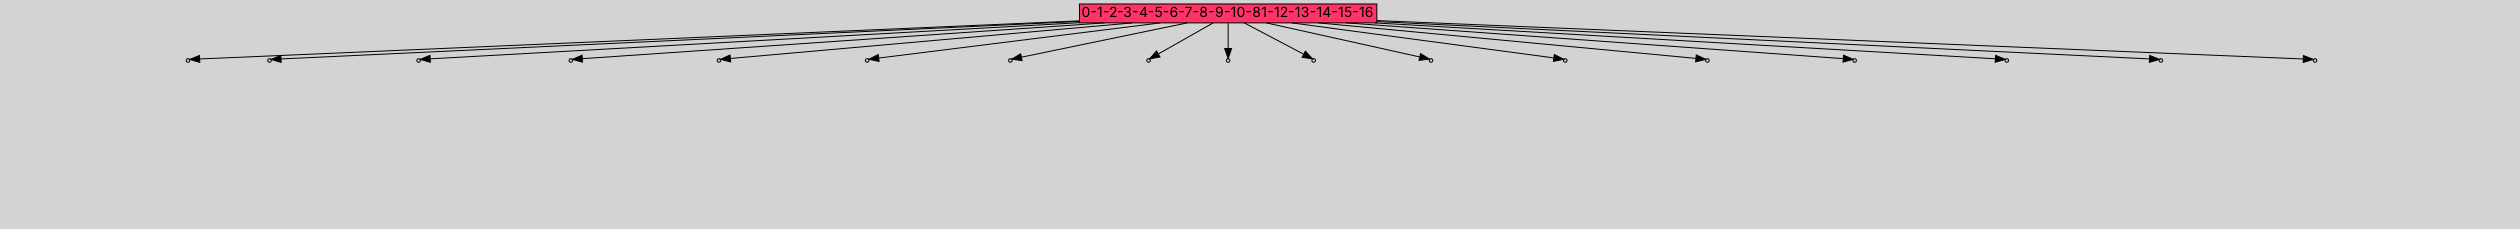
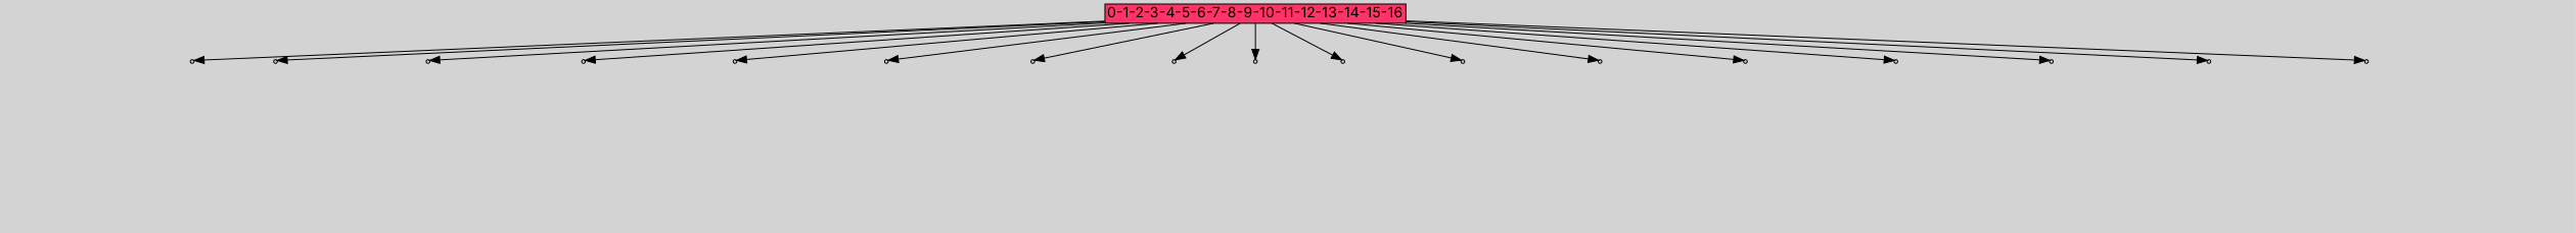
  digraph {
    bgcolor=lightgray
    fontname=Inter
    node [shape=box style=filled fontname=Inter]
    edge [fontname=Inter]
-   n1 [fillcolor="#ff3366" height=0 label="0-1-2-3-4-5-6-7-8-9-10-81-12-13-14-15-16" margin=0.03 width=0]
+   n1 [fillcolor="#ff3366" height=0 label="0-1-2-3-4-5-6-7-8-9-10-11-12-13-14-15-16" margin=0.03 width=0]
    n2 [fillcolor="#cccccc" label=1 shape=point]
    n3 [fillcolor="#cccccc" label=1 shape=point]
    n4 [fillcolor="#cccccc" label=1 shape=point]
    n5 [fillcolor="#cccccc" label=1 shape=point]
    n6 [fillcolor="#cccccc" label=1 shape=point]
    n7 [fillcolor="#cccccc" label=1 shape=point]
    n8 [fillcolor="#cccccc" label=1 shape=point]
    n9 [fillcolor="#cccccc" label=1 shape=point]
    n10 [fillcolor="#cccccc" label=1 shape=point]
    n11 [fillcolor="#cccccc" label=1 shape=point]
    n12 [fillcolor="#cccccc" label=1 shape=point]
    n13 [fillcolor="#cccccc" label=1 shape=point]
    n14 [fillcolor="#cccccc" label=1 shape=point]
    n15 [fillcolor="#cccccc" label=1 shape=point]
    n16 [fillcolor="#cccccc" label=1 shape=point]
    n17 [fillcolor="#cccccc" label=1 shape=point]
    n18 [fillcolor="#cccccc" label=1 shape=point]
    n19 [label="15|2&1|93#0|272&#92;n3|1&0|26#1|345&#92;n4|0&0|41#1|144&#92;n" style=invis]
    n20 [label="19|0&1|23#0|91&#92;n" style=invis]
    n21 [label="18|5&1|260#1|103&#92;n1|0&1|148#0|261&#92;n" style=invis]
    n22 [label="9|5&1|60#1|226&#92;n19|7&0|181#0|0&#92;n13|0&0|373#0|279&#92;n" style=invis]
    n23 [label="19|0&1|228#1|81&#92;n" style=invis]
    n24 [label="0|6&1|172#1|127&#92;n9|4&0|262#0|217&#92;n18|1&0|52#0|113&#92;n13|3&0|273#1|73&#92;n4|0&1|87#0|219&#92;n" style=invis]
    n25 [label="19|6&1|113#1|78&#92;n2|7&0|126#1|150&#92;n15|0&0|191#0|181&#92;n" style=invis]
    n26 [label="0|0&1|11#1|101&#92;n" style=invis]
    n27 [label="15|0&1|193#0|68&#92;n" style=invis]
    n28 [label="14|0&1|153#1|104&#92;n8|0&0|304#0|314&#92;n0|0&0|280#1|215&#92;n" style=invis]
    n29 [label="9|3&1|86#1|171&#92;n8|6&0|219#0|116&#92;n19|7&0|75#1|83&#92;n17|4&0|79#0|114&#92;n13|1&1|107#1|171&#92;n13|7&0|28#0|134&#92;n4|0&0|65#0|95&#92;n" style=invis]
    n30 [label="6|2&1|158#0|149&#92;n19|6&1|85#0|140&#92;n13|7&0|10#0|78&#92;n11|6&1|191#0|327&#92;n1|1&1|309#0|294&#92;n11|4&1|117#0|337&#92;n11|5&0|156#1|298&#92;n14|0&0|349#1|168&#92;n" style=invis]
    n31 [label="1|1&1|165#1|23&#92;n17|3&0|105#1|43&#92;n7|0&0|235#1|98&#92;n" style=invis]
    n32 [label="16|1&1|61#0|112&#92;n12|0&0|369#1|206&#92;n" style=invis]
    n33 [label="11|5&1|84#1|111&#92;n16|0&0|357#0|230&#92;n" style=invis]
    n34 [label="17|5&1|102#1|135&#92;n1|3&1|65#1|115&#92;n1|1&1|62#0|347&#92;n10|3&0|205#0|161&#92;n11|4&0|51#1|72&#92;n11|7&0|196#1|134&#92;n2|0&0|71#1|221&#92;n" style=invis]
    n35 [label="6|6&1|169#0|327&#92;n13|0&0|358#1|178&#92;n3|0&1|125#0|208&#92;n" style=invis]
    n1 -> n2
    n1 -> n3
    n1 -> n4
    n1 -> n5
    n1 -> n6
    n1 -> n7
    n1 -> n8
    n1 -> n9
    n1 -> n10
    n1 -> n11
    n1 -> n12
    n1 -> n13
    n1 -> n14
    n1 -> n15
    n1 -> n16
    n1 -> n17
    n1 -> n18
    n2 -> n19 [style=invis]
    n3 -> n20 [style=invis]
    n4 -> n21 [style=invis]
    n5 -> n22 [style=invis]
    n6 -> n23 [style=invis]
    n7 -> n24 [style=invis]
    n8 -> n25 [style=invis]
    n9 -> n26 [style=invis]
    n10 -> n27 [style=invis]
    n11 -> n28 [style=invis]
    n12 -> n29 [style=invis]
    n13 -> n30 [style=invis]
    n14 -> n31 [style=invis]
    n15 -> n32 [style=invis]
    n16 -> n33 [style=invis]
    n17 -> n34 [style=invis]
    n18 -> n35 [style=invis]
  }
